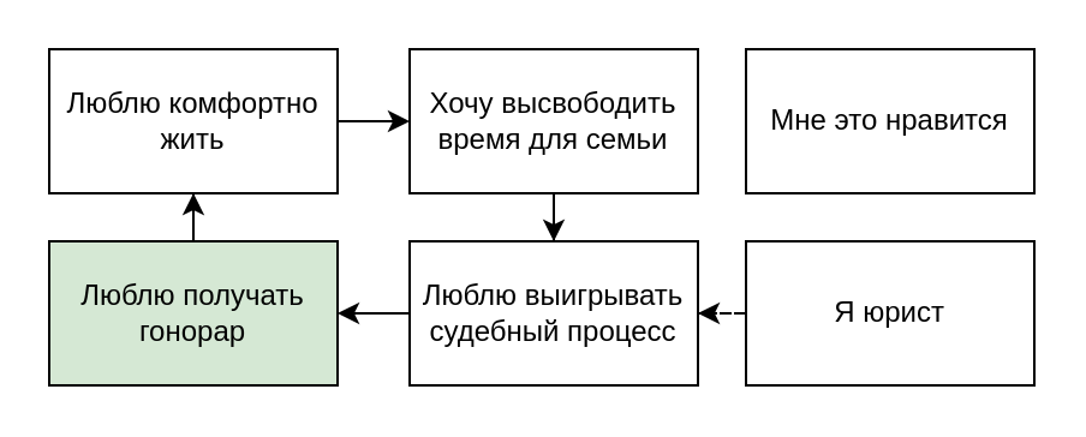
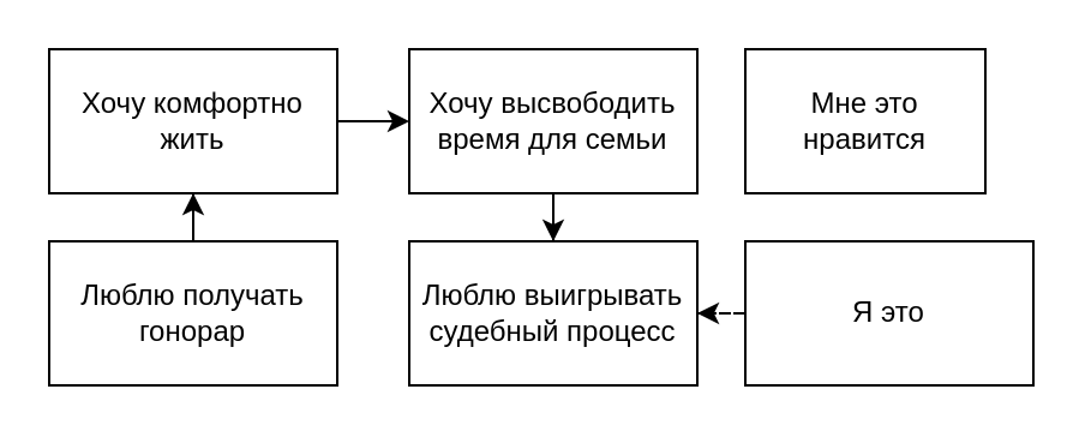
  <mxCell id="0" />
  <mxCell id="1" parent="0" />
- <mxCell id="2" value="Мне это нравится" style="whiteSpace=wrap;html=1;" vertex="1" parent="1"><mxGeometry x="310" y="20" width="120" height="60" as="geometry" /></mxCell>
+ <mxCell id="2" value="Мне это нравится" style="whiteSpace=wrap;html=1;" vertex="1" parent="1"><mxGeometry x="310" y="20" width="100" height="60" as="geometry" /></mxCell>
  <mxCell id="3" style="edgeStyle=orthogonalEdgeStyle;rounded=0;orthogonalLoop=1;jettySize=auto;html=1;dashed=1;" edge="1" parent="1" source="4" target="6"><mxGeometry relative="1" as="geometry" /></mxCell>
- <mxCell id="4" value="Я юрист" style="whiteSpace=wrap;html=1;" vertex="1" parent="1"><mxGeometry x="310" y="100" width="120" height="60" as="geometry" /></mxCell>
- <mxCell id="5" style="edgeStyle=orthogonalEdgeStyle;rounded=0;orthogonalLoop=1;jettySize=auto;html=1;" edge="1" parent="1" source="6" target="8"><mxGeometry relative="1" as="geometry" /></mxCell>
+ <mxCell id="4" value="Я это" style="whiteSpace=wrap;html=1;" vertex="1" parent="1"><mxGeometry x="310" y="100" width="120" height="60" as="geometry" /></mxCell>
  <mxCell id="6" value="Люблю выигрывать судебный процесс" style="whiteSpace=wrap;html=1;" vertex="1" parent="1"><mxGeometry x="170" y="100" width="120" height="60" as="geometry" /></mxCell>
  <mxCell id="7" style="edgeStyle=orthogonalEdgeStyle;rounded=0;orthogonalLoop=1;jettySize=auto;html=1;" edge="1" parent="1" source="8" target="10"><mxGeometry relative="1" as="geometry" /></mxCell>
- <mxCell id="8" value="Люблю получать гонорар" style="whiteSpace=wrap;html=1;fillColor=#d5e8d4;" vertex="1" parent="1"><mxGeometry x="20" y="100" width="120" height="60" as="geometry" /></mxCell>
+ <mxCell id="8" value="Люблю получать гонорар" style="whiteSpace=wrap;html=1;" vertex="1" parent="1"><mxGeometry x="20" y="100" width="120" height="60" as="geometry" /></mxCell>
  <mxCell id="9" style="edgeStyle=orthogonalEdgeStyle;rounded=0;orthogonalLoop=1;jettySize=auto;html=1;" edge="1" parent="1" source="10" target="12"><mxGeometry relative="1" as="geometry" /></mxCell>
- <mxCell id="10" value="Люблю комфортно жить" style="whiteSpace=wrap;html=1;" vertex="1" parent="1"><mxGeometry x="20" y="20" width="120" height="60" as="geometry" /></mxCell>
+ <mxCell id="10" value="Хочу комфортно жить" style="whiteSpace=wrap;html=1;" vertex="1" parent="1"><mxGeometry x="20" y="20" width="120" height="60" as="geometry" /></mxCell>
  <mxCell id="11" style="edgeStyle=orthogonalEdgeStyle;rounded=0;orthogonalLoop=1;jettySize=auto;html=1;" edge="1" parent="1" source="12" target="6"><mxGeometry relative="1" as="geometry" /></mxCell>
  <mxCell id="12" value="Хочу высвободить время для семьи" style="whiteSpace=wrap;html=1;" vertex="1" parent="1"><mxGeometry x="170" y="20" width="120" height="60" as="geometry" /></mxCell>
